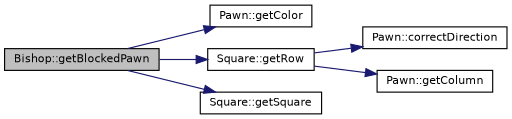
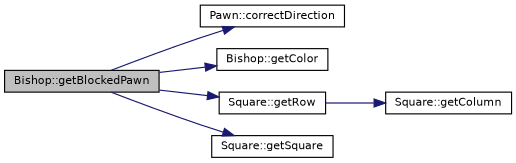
  digraph {
    rankdir=LR
    node [color=black fontname=Helvetica fontsize=10 shape=record]
    edge [color=midnightblue fontname=Helvetica fontsize=10 labelfontname=Helvetica labelfontsize=10 style=solid]
    n1 [fillcolor=grey75 fontcolor=black height=0.2 label="Bishop::getBlockedPawn" style=filled width=0.4]
    n2 [height=0.2 label="Pawn::correctDirection" width=0.4]
-   n3 [height=0.2 label="Pawn::getColor" width=0.4]
+   n3 [height=0.2 label="Bishop::getColor" width=0.4]
    n4 [height=0.2 label="Square::getRow" width=0.4]
    n5 [height=0.2 label="Square::getSquare" width=0.4]
-   n6 [height=0.2 label="Pawn::getColumn" width=0.4]
-   n4 -> n2
+   n6 [height=0.2 label="Square::getColumn" width=0.4]
+   n1 -> n2
    n1 -> n3
    n1 -> n4
    n1 -> n5
    n4 -> n6
  }
